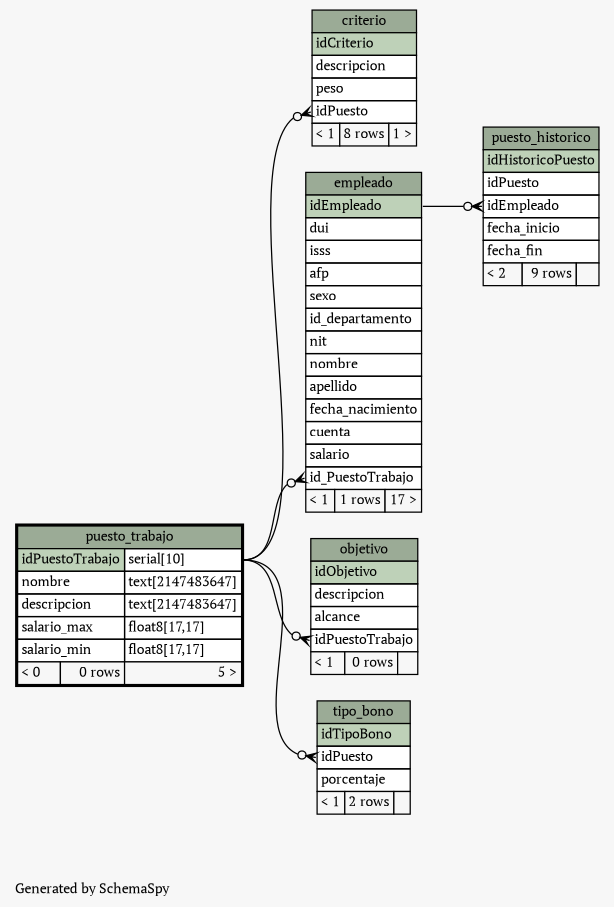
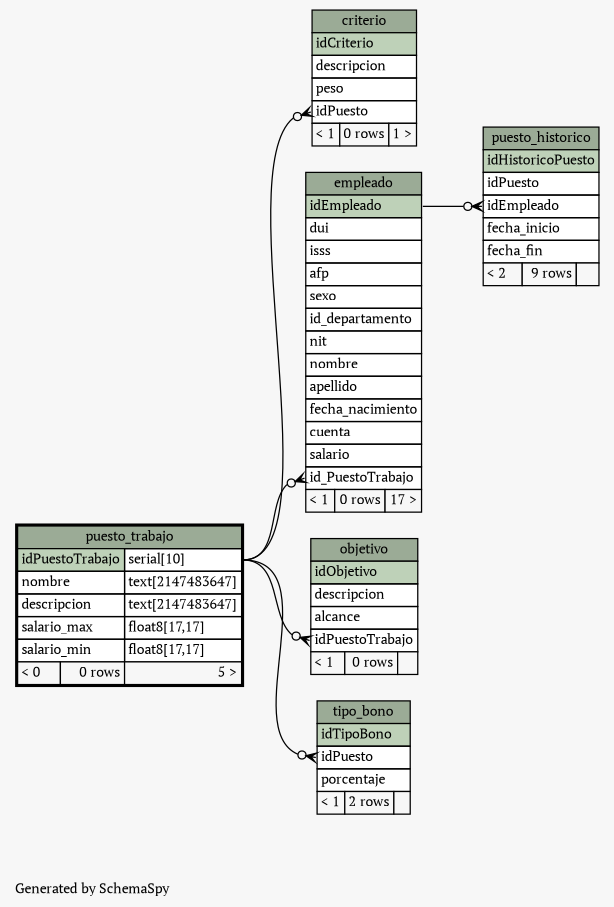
  digraph {
    bgcolor="#f7f7f7"
    fontname="PT Serif"
    fontsize=11
    label="\nGenerated by SchemaSpy"
    labeljust=l
    nodesep=0.18
    rankdir=RL
    ranksep=0.46
    node [fontname="PT Serif" fontsize=11 shape=plaintext]
    edge [arrowhead=none arrowsize=0.8 arrowtail=crowodot dir=back fontname="PT Serif" headport="idPuestoTrabajo.type:e" tailport="idPuesto:w"]
-   n1 [label=<     <TABLE BORDER="0" CELLBORDER="1" CELLSPACING="0" BGCOLOR="#ffffff">       <TR><TD COLSPAN="3" BGCOLOR="#9bab96" ALIGN="CENTER">criterio</TD></TR>       <TR><TD PORT="idCriterio" COLSPAN="3" BGCOLOR="#bed1b8" ALIGN="LEFT">idCriterio</TD></TR>       <TR><TD PORT="descripcion" COLSPAN="3" ALIGN="LEFT">descripcion</TD></TR>       <TR><TD PORT="peso" COLSPAN="3" ALIGN="LEFT">peso</TD></TR>       <TR><TD PORT="idPuesto" COLSPAN="3" ALIGN="LEFT">idPuesto</TD></TR>       <TR><TD ALIGN="LEFT" BGCOLOR="#f7f7f7">&lt; 1</TD><TD ALIGN="RIGHT" BGCOLOR="#f7f7f7">8 rows</TD><TD ALIGN="RIGHT" BGCOLOR="#f7f7f7">1 &gt;</TD></TR>     </TABLE>>]
+   n1 [label=<     <TABLE BORDER="0" CELLBORDER="1" CELLSPACING="0" BGCOLOR="#ffffff">       <TR><TD COLSPAN="3" BGCOLOR="#9bab96" ALIGN="CENTER">criterio</TD></TR>       <TR><TD PORT="idCriterio" COLSPAN="3" BGCOLOR="#bed1b8" ALIGN="LEFT">idCriterio</TD></TR>       <TR><TD PORT="descripcion" COLSPAN="3" ALIGN="LEFT">descripcion</TD></TR>       <TR><TD PORT="peso" COLSPAN="3" ALIGN="LEFT">peso</TD></TR>       <TR><TD PORT="idPuesto" COLSPAN="3" ALIGN="LEFT">idPuesto</TD></TR>       <TR><TD ALIGN="LEFT" BGCOLOR="#f7f7f7">&lt; 1</TD><TD ALIGN="RIGHT" BGCOLOR="#f7f7f7">0 rows</TD><TD ALIGN="RIGHT" BGCOLOR="#f7f7f7">1 &gt;</TD></TR>     </TABLE>>]
    n2 [label=<     <TABLE BORDER="2" CELLBORDER="1" CELLSPACING="0" BGCOLOR="#ffffff">       <TR><TD COLSPAN="3" BGCOLOR="#9bab96" ALIGN="CENTER">puesto_trabajo</TD></TR>       <TR><TD PORT="idPuestoTrabajo" COLSPAN="2" BGCOLOR="#bed1b8" ALIGN="LEFT">idPuestoTrabajo</TD><TD PORT="idPuestoTrabajo.type" ALIGN="LEFT">serial[10]</TD></TR>       <TR><TD PORT="nombre" COLSPAN="2" ALIGN="LEFT">nombre</TD><TD PORT="nombre.type" ALIGN="LEFT">text[2147483647]</TD></TR>       <TR><TD PORT="descripcion" COLSPAN="2" ALIGN="LEFT">descripcion</TD><TD PORT="descripcion.type" ALIGN="LEFT">text[2147483647]</TD></TR>       <TR><TD PORT="salario_max" COLSPAN="2" ALIGN="LEFT">salario_max</TD><TD PORT="salario_max.type" ALIGN="LEFT">float8[17,17]</TD></TR>       <TR><TD PORT="salario_min" COLSPAN="2" ALIGN="LEFT">salario_min</TD><TD PORT="salario_min.type" ALIGN="LEFT">float8[17,17]</TD></TR>       <TR><TD ALIGN="LEFT" BGCOLOR="#f7f7f7">&lt; 0</TD><TD ALIGN="RIGHT" BGCOLOR="#f7f7f7">0 rows</TD><TD ALIGN="RIGHT" BGCOLOR="#f7f7f7">5 &gt;</TD></TR>     </TABLE>>]
-   n3 [label=<     <TABLE BORDER="0" CELLBORDER="1" CELLSPACING="0" BGCOLOR="#ffffff">       <TR><TD COLSPAN="3" BGCOLOR="#9bab96" ALIGN="CENTER">empleado</TD></TR>       <TR><TD PORT="idEmpleado" COLSPAN="3" BGCOLOR="#bed1b8" ALIGN="LEFT">idEmpleado</TD></TR>       <TR><TD PORT="dui" COLSPAN="3" ALIGN="LEFT">dui</TD></TR>       <TR><TD PORT="isss" COLSPAN="3" ALIGN="LEFT">isss</TD></TR>       <TR><TD PORT="afp" COLSPAN="3" ALIGN="LEFT">afp</TD></TR>       <TR><TD PORT="sexo" COLSPAN="3" ALIGN="LEFT">sexo</TD></TR>       <TR><TD PORT="id_departamento" COLSPAN="3" ALIGN="LEFT">id_departamento</TD></TR>       <TR><TD PORT="nit" COLSPAN="3" ALIGN="LEFT">nit</TD></TR>       <TR><TD PORT="nombre" COLSPAN="3" ALIGN="LEFT">nombre</TD></TR>       <TR><TD PORT="apellido" COLSPAN="3" ALIGN="LEFT">apellido</TD></TR>       <TR><TD PORT="fecha_nacimiento" COLSPAN="3" ALIGN="LEFT">fecha_nacimiento</TD></TR>       <TR><TD PORT="cuenta" COLSPAN="3" ALIGN="LEFT">cuenta</TD></TR>       <TR><TD PORT="salario" COLSPAN="3" ALIGN="LEFT">salario</TD></TR>       <TR><TD PORT="id_PuestoTrabajo" COLSPAN="3" ALIGN="LEFT">id_PuestoTrabajo</TD></TR>       <TR><TD ALIGN="LEFT" BGCOLOR="#f7f7f7">&lt; 1</TD><TD ALIGN="RIGHT" BGCOLOR="#f7f7f7">1 rows</TD><TD ALIGN="RIGHT" BGCOLOR="#f7f7f7">17 &gt;</TD></TR>     </TABLE>>]
+   n3 [label=<     <TABLE BORDER="0" CELLBORDER="1" CELLSPACING="0" BGCOLOR="#ffffff">       <TR><TD COLSPAN="3" BGCOLOR="#9bab96" ALIGN="CENTER">empleado</TD></TR>       <TR><TD PORT="idEmpleado" COLSPAN="3" BGCOLOR="#bed1b8" ALIGN="LEFT">idEmpleado</TD></TR>       <TR><TD PORT="dui" COLSPAN="3" ALIGN="LEFT">dui</TD></TR>       <TR><TD PORT="isss" COLSPAN="3" ALIGN="LEFT">isss</TD></TR>       <TR><TD PORT="afp" COLSPAN="3" ALIGN="LEFT">afp</TD></TR>       <TR><TD PORT="sexo" COLSPAN="3" ALIGN="LEFT">sexo</TD></TR>       <TR><TD PORT="id_departamento" COLSPAN="3" ALIGN="LEFT">id_departamento</TD></TR>       <TR><TD PORT="nit" COLSPAN="3" ALIGN="LEFT">nit</TD></TR>       <TR><TD PORT="nombre" COLSPAN="3" ALIGN="LEFT">nombre</TD></TR>       <TR><TD PORT="apellido" COLSPAN="3" ALIGN="LEFT">apellido</TD></TR>       <TR><TD PORT="fecha_nacimiento" COLSPAN="3" ALIGN="LEFT">fecha_nacimiento</TD></TR>       <TR><TD PORT="cuenta" COLSPAN="3" ALIGN="LEFT">cuenta</TD></TR>       <TR><TD PORT="salario" COLSPAN="3" ALIGN="LEFT">salario</TD></TR>       <TR><TD PORT="id_PuestoTrabajo" COLSPAN="3" ALIGN="LEFT">id_PuestoTrabajo</TD></TR>       <TR><TD ALIGN="LEFT" BGCOLOR="#f7f7f7">&lt; 1</TD><TD ALIGN="RIGHT" BGCOLOR="#f7f7f7">0 rows</TD><TD ALIGN="RIGHT" BGCOLOR="#f7f7f7">17 &gt;</TD></TR>     </TABLE>>]
    n4 [label=<     <TABLE BORDER="0" CELLBORDER="1" CELLSPACING="0" BGCOLOR="#ffffff">       <TR><TD COLSPAN="3" BGCOLOR="#9bab96" ALIGN="CENTER">objetivo</TD></TR>       <TR><TD PORT="idObjetivo" COLSPAN="3" BGCOLOR="#bed1b8" ALIGN="LEFT">idObjetivo</TD></TR>       <TR><TD PORT="descripcion" COLSPAN="3" ALIGN="LEFT">descripcion</TD></TR>       <TR><TD PORT="alcance" COLSPAN="3" ALIGN="LEFT">alcance</TD></TR>       <TR><TD PORT="idPuestoTrabajo" COLSPAN="3" ALIGN="LEFT">idPuestoTrabajo</TD></TR>       <TR><TD ALIGN="LEFT" BGCOLOR="#f7f7f7">&lt; 1</TD><TD ALIGN="RIGHT" BGCOLOR="#f7f7f7">0 rows</TD><TD ALIGN="RIGHT" BGCOLOR="#f7f7f7">  </TD></TR>     </TABLE>>]
    n5 [label=<     <TABLE BORDER="0" CELLBORDER="1" CELLSPACING="0" BGCOLOR="#ffffff">       <TR><TD COLSPAN="3" BGCOLOR="#9bab96" ALIGN="CENTER">puesto_historico</TD></TR>       <TR><TD PORT="idHistoricoPuesto" COLSPAN="3" BGCOLOR="#bed1b8" ALIGN="LEFT">idHistoricoPuesto</TD></TR>       <TR><TD PORT="idPuesto" COLSPAN="3" ALIGN="LEFT">idPuesto</TD></TR>       <TR><TD PORT="idEmpleado" COLSPAN="3" ALIGN="LEFT">idEmpleado</TD></TR>       <TR><TD PORT="fecha_inicio" COLSPAN="3" ALIGN="LEFT">fecha_inicio</TD></TR>       <TR><TD PORT="fecha_fin" COLSPAN="3" ALIGN="LEFT">fecha_fin</TD></TR>       <TR><TD ALIGN="LEFT" BGCOLOR="#f7f7f7">&lt; 2</TD><TD ALIGN="RIGHT" BGCOLOR="#f7f7f7">9 rows</TD><TD ALIGN="RIGHT" BGCOLOR="#f7f7f7">  </TD></TR>     </TABLE>>]
    n6 [label=<     <TABLE BORDER="0" CELLBORDER="1" CELLSPACING="0" BGCOLOR="#ffffff">       <TR><TD COLSPAN="3" BGCOLOR="#9bab96" ALIGN="CENTER">tipo_bono</TD></TR>       <TR><TD PORT="idTipoBono" COLSPAN="3" BGCOLOR="#bed1b8" ALIGN="LEFT">idTipoBono</TD></TR>       <TR><TD PORT="idPuesto" COLSPAN="3" ALIGN="LEFT">idPuesto</TD></TR>       <TR><TD PORT="porcentaje" COLSPAN="3" ALIGN="LEFT">porcentaje</TD></TR>       <TR><TD ALIGN="LEFT" BGCOLOR="#f7f7f7">&lt; 1</TD><TD ALIGN="RIGHT" BGCOLOR="#f7f7f7">2 rows</TD><TD ALIGN="RIGHT" BGCOLOR="#f7f7f7">  </TD></TR>     </TABLE>>]
    n1 -> n2
    n3 -> n2 [tailport="id_PuestoTrabajo:w"]
    n4 -> n2 [tailport="idPuestoTrabajo:w"]
    n5 -> n3 [headport="idEmpleado:e" tailport="idEmpleado:w"]
    n6 -> n2
  }
